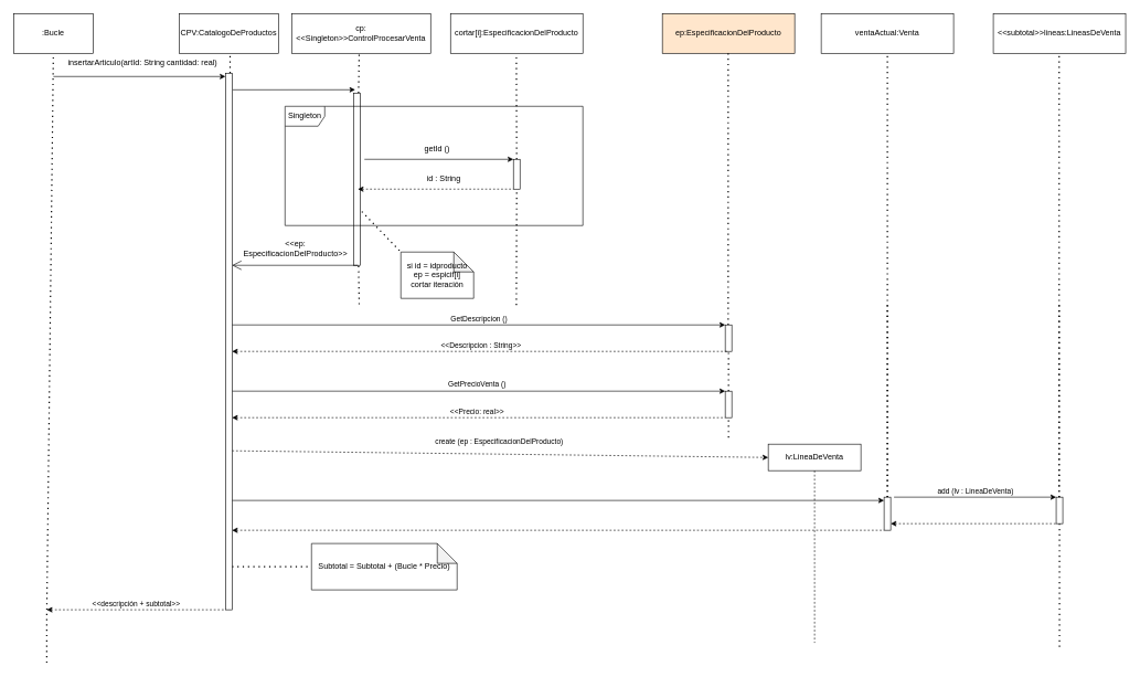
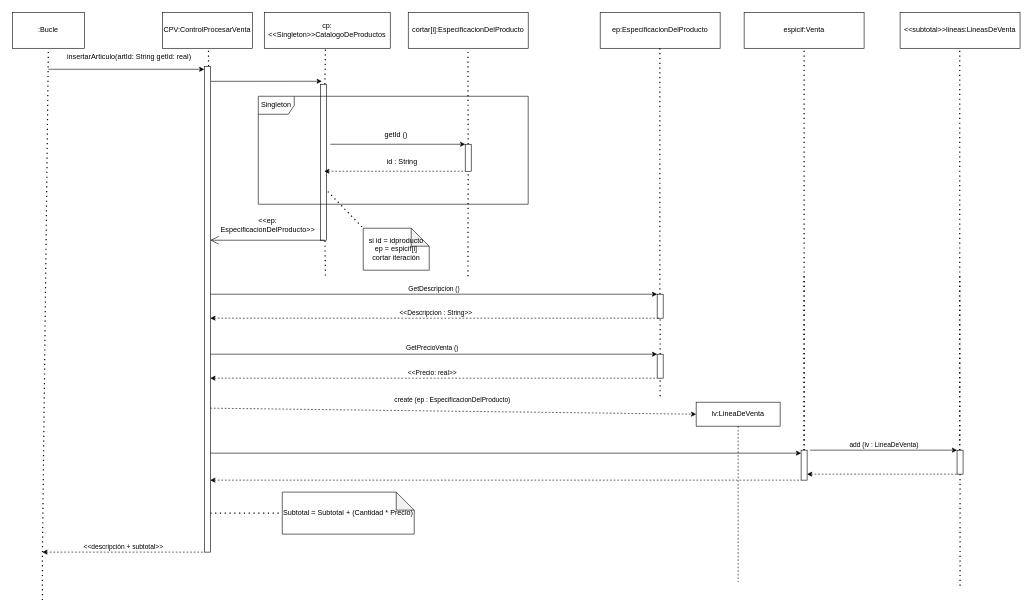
  <mxCell id="0" />
  <mxCell id="1" parent="0" />
  <mxCell id="2" value=":Bucle" style="rounded=0;whiteSpace=wrap;html=1;" vertex="1" parent="1"><mxGeometry x="20" y="20" width="120" height="60" as="geometry" /></mxCell>
- <mxCell id="3" value="CPV:CatalogoDeProductos" style="rounded=0;whiteSpace=wrap;html=1;" vertex="1" parent="1"><mxGeometry x="270" y="20" width="150" height="60" as="geometry" /></mxCell>
- <mxCell id="4" value="cp:&amp;lt;&amp;lt;Singleton&amp;gt;&amp;gt;ControlProcesarVenta" style="rounded=0;whiteSpace=wrap;html=1;" vertex="1" parent="1"><mxGeometry x="440" y="20" width="210" height="60" as="geometry" /></mxCell>
+ <mxCell id="3" value="CPV:ControlProcesarVenta" style="rounded=0;whiteSpace=wrap;html=1;" vertex="1" parent="1"><mxGeometry x="270" y="20" width="150" height="60" as="geometry" /></mxCell>
+ <mxCell id="4" value="cp:&amp;lt;&amp;lt;Singleton&amp;gt;&amp;gt;CatalogoDeProductos" style="rounded=0;whiteSpace=wrap;html=1;" vertex="1" parent="1"><mxGeometry x="440" y="20" width="210" height="60" as="geometry" /></mxCell>
  <mxCell id="5" value="cortar[i]:EspecificacionDelProducto" style="rounded=0;whiteSpace=wrap;html=1;" vertex="1" parent="1"><mxGeometry x="680" y="20" width="200" height="60" as="geometry" /></mxCell>
  <mxCell id="6" value="" style="endArrow=none;dashed=1;html=1;dashPattern=1 3;strokeWidth=2;rounded=0;entryX=0.5;entryY=1;entryDx=0;entryDy=0;" edge="1" parent="1" target="2"><mxGeometry width="50" height="50" relative="1" as="geometry"><mxPoint x="70" y="1000" as="sourcePoint" /><mxPoint x="256" y="70" as="targetPoint" /><Array as="points"><mxPoint x="70" y="930" /></Array></mxGeometry></mxCell>
  <mxCell id="7" value="" style="endArrow=none;dashed=1;html=1;dashPattern=1 3;strokeWidth=2;rounded=0;entryX=0.5;entryY=1;entryDx=0;entryDy=0;" edge="1" parent="1" source="20"><mxGeometry width="50" height="50" relative="1" as="geometry"><mxPoint x="779.5" y="460" as="sourcePoint" /><mxPoint x="779.5" y="80" as="targetPoint" /></mxGeometry></mxCell>
  <mxCell id="8" value="" style="endArrow=none;dashed=1;html=1;dashPattern=1 3;strokeWidth=2;rounded=0;entryX=0.5;entryY=1;entryDx=0;entryDy=0;" edge="1" parent="1" source="49"><mxGeometry width="50" height="50" relative="1" as="geometry"><mxPoint x="347" y="725.882" as="sourcePoint" /><mxPoint x="347" y="80" as="targetPoint" /></mxGeometry></mxCell>
  <mxCell id="9" value="" style="endArrow=none;dashed=1;html=1;dashPattern=1 3;strokeWidth=2;rounded=0;" edge="1" parent="1" source="11"><mxGeometry width="50" height="50" relative="1" as="geometry"><mxPoint x="542" y="459" as="sourcePoint" /><mxPoint x="542" y="80" as="targetPoint" /></mxGeometry></mxCell>
  <mxCell id="10" value="" style="endArrow=none;dashed=1;html=1;dashPattern=1 3;strokeWidth=2;rounded=0;" edge="1" parent="1" target="11"><mxGeometry width="50" height="50" relative="1" as="geometry"><mxPoint x="542" y="459" as="sourcePoint" /><mxPoint x="542" y="80" as="targetPoint" /></mxGeometry></mxCell>
  <mxCell id="11" value="" style="rounded=0;whiteSpace=wrap;html=1;fillColor=default;" vertex="1" parent="1"><mxGeometry x="534" y="140" width="10" height="260" as="geometry" /></mxCell>
  <mxCell id="12" value="" style="endArrow=classic;html=1;rounded=0;exitX=1.1;exitY=0.076;exitDx=0;exitDy=0;exitPerimeter=0;" edge="1" parent="1"><mxGeometry width="50" height="50" relative="1" as="geometry"><mxPoint x="351" y="135.08" as="sourcePoint" /><mxPoint x="536" y="135" as="targetPoint" /></mxGeometry></mxCell>
- <mxCell id="13" value="e&lt;span style=&quot;background-color: initial;&quot;&gt;p:EspecificacionDelProducto&lt;/span&gt;" style="rounded=0;whiteSpace=wrap;html=1;fillColor=#ffe6cc;" vertex="1" parent="1"><mxGeometry x="1000" y="20" width="200" height="60" as="geometry" /></mxCell>
+ <mxCell id="13" value="e&lt;span style=&quot;background-color: initial;&quot;&gt;p:EspecificacionDelProducto&lt;/span&gt;" style="rounded=0;whiteSpace=wrap;html=1;" vertex="1" parent="1"><mxGeometry x="1000" y="20" width="200" height="60" as="geometry" /></mxCell>
  <mxCell id="14" value="" style="endArrow=none;dashed=1;html=1;dashPattern=1 3;strokeWidth=2;rounded=0;entryX=0.5;entryY=1;entryDx=0;entryDy=0;" edge="1" parent="1" source="38"><mxGeometry width="50" height="50" relative="1" as="geometry"><mxPoint x="1100" y="570" as="sourcePoint" /><mxPoint x="1099.5" y="80" as="targetPoint" /></mxGeometry></mxCell>
- <mxCell id="15" value="ventaActual:Venta" style="rounded=0;whiteSpace=wrap;html=1;" vertex="1" parent="1"><mxGeometry x="1240" y="20" width="200" height="60" as="geometry" /></mxCell>
+ <mxCell id="15" value="espicif:Venta" style="rounded=0;whiteSpace=wrap;html=1;" vertex="1" parent="1"><mxGeometry x="1240" y="20" width="200" height="60" as="geometry" /></mxCell>
  <mxCell id="16" value="" style="endArrow=none;dashed=1;html=1;dashPattern=1 3;strokeWidth=2;rounded=0;entryX=0.5;entryY=1;entryDx=0;entryDy=0;" edge="1" parent="1" source="47"><mxGeometry width="50" height="50" relative="1" as="geometry"><mxPoint x="1340" y="460" as="sourcePoint" /><mxPoint x="1340" y="80" as="targetPoint" /></mxGeometry></mxCell>
  <mxCell id="17" value="&amp;lt;&amp;lt;subtotal&amp;gt;&amp;gt;lineas:LineasDeVenta" style="rounded=0;whiteSpace=wrap;html=1;" vertex="1" parent="1"><mxGeometry x="1500" y="20" width="200" height="60" as="geometry" /></mxCell>
  <mxCell id="18" value="" style="endArrow=none;dashed=1;html=1;dashPattern=1 3;strokeWidth=2;rounded=0;entryX=0.5;entryY=1;entryDx=0;entryDy=0;" edge="1" parent="1" source="35"><mxGeometry width="50" height="50" relative="1" as="geometry"><mxPoint x="1599.5" y="460" as="sourcePoint" /><mxPoint x="1599.5" y="80" as="targetPoint" /></mxGeometry></mxCell>
  <mxCell id="19" value="" style="endArrow=none;dashed=1;html=1;dashPattern=1 3;strokeWidth=2;rounded=0;entryX=0.5;entryY=1;entryDx=0;entryDy=0;" edge="1" parent="1" target="20"><mxGeometry width="50" height="50" relative="1" as="geometry"><mxPoint x="779.5" y="460" as="sourcePoint" /><mxPoint x="779.5" y="80" as="targetPoint" /></mxGeometry></mxCell>
  <mxCell id="20" value="" style="rounded=0;whiteSpace=wrap;html=1;" vertex="1" parent="1"><mxGeometry x="775" y="240" width="10" height="45" as="geometry" /></mxCell>
  <mxCell id="21" value="" style="endArrow=classic;html=1;rounded=0;entryX=0;entryY=0;entryDx=0;entryDy=0;" edge="1" parent="1" target="20"><mxGeometry width="50" height="50" relative="1" as="geometry"><mxPoint x="550" y="240" as="sourcePoint" /><mxPoint x="780" y="240" as="targetPoint" /></mxGeometry></mxCell>
  <mxCell id="22" value="getId ()" style="text;html=1;align=center;verticalAlign=middle;whiteSpace=wrap;rounded=0;" vertex="1" parent="1"><mxGeometry x="630" y="210" width="60" height="30" as="geometry" /></mxCell>
  <mxCell id="23" value="" style="endArrow=none;dashed=1;html=1;rounded=0;startArrow=classic;startFill=1;" edge="1" parent="1"><mxGeometry width="50" height="50" relative="1" as="geometry"><mxPoint x="540" y="285" as="sourcePoint" /><mxPoint x="775" y="285" as="targetPoint" /><Array as="points" /></mxGeometry></mxCell>
  <mxCell id="24" value="id : String" style="text;html=1;align=center;verticalAlign=middle;whiteSpace=wrap;rounded=0;" vertex="1" parent="1"><mxGeometry x="620" y="255" width="100" height="30" as="geometry" /></mxCell>
  <mxCell id="25" value="" style="endArrow=open;endFill=1;endSize=12;html=1;rounded=0;entryX=1;entryY=0.75;entryDx=0;entryDy=0;" edge="1" parent="1"><mxGeometry width="160" relative="1" as="geometry"><mxPoint x="540" y="400" as="sourcePoint" /><mxPoint x="350" y="400" as="targetPoint" /></mxGeometry></mxCell>
  <mxCell id="26" value="Singleton" style="shape=umlFrame;whiteSpace=wrap;html=1;pointerEvents=0;" vertex="1" parent="1"><mxGeometry x="430" y="160" width="450" height="180" as="geometry" /></mxCell>
  <mxCell id="27" value="&amp;lt;&amp;lt;ep: EspecificacionDelProducto&amp;gt;&amp;gt;" style="text;html=1;align=center;verticalAlign=middle;whiteSpace=wrap;rounded=0;" vertex="1" parent="1"><mxGeometry x="358" y="360" width="176" height="30" as="geometry" /></mxCell>
  <mxCell id="28" value="si id = idproducto&lt;div&gt;ep = espicif[i]&lt;/div&gt;&lt;div&gt;cortar iteración&lt;/div&gt;" style="shape=note;whiteSpace=wrap;html=1;backgroundOutline=1;darkOpacity=0.05;" vertex="1" parent="1"><mxGeometry x="605" y="380" width="110" height="70" as="geometry" /></mxCell>
  <mxCell id="29" value="" style="endArrow=none;dashed=1;html=1;dashPattern=1 3;strokeWidth=2;rounded=0;entryX=0.5;entryY=1;entryDx=0;entryDy=0;" edge="1" parent="1" target="49"><mxGeometry width="50" height="50" relative="1" as="geometry"><mxPoint x="345" y="920" as="sourcePoint" /><mxPoint x="347" y="80" as="targetPoint" /></mxGeometry></mxCell>
  <mxCell id="30" value="" style="endArrow=none;dashed=1;html=1;dashPattern=1 3;strokeWidth=2;rounded=0;exitX=1.2;exitY=0.688;exitDx=0;exitDy=0;exitPerimeter=0;entryX=0;entryY=0;entryDx=0;entryDy=0;entryPerimeter=0;" edge="1" parent="1" source="11" target="28"><mxGeometry width="50" height="50" relative="1" as="geometry"><mxPoint x="580" y="520" as="sourcePoint" /><mxPoint x="630" y="470" as="targetPoint" /></mxGeometry></mxCell>
  <mxCell id="31" value="create (ep : EspecificacionDelProducto)&amp;nbsp;" style="endArrow=classic;dashed=1;html=1;rounded=0;labelPosition=center;verticalLabelPosition=top;align=center;verticalAlign=bottom;startArrow=none;startFill=0;endFill=1;entryX=0;entryY=0.067;entryDx=0;entryDy=0;entryPerimeter=0;" edge="1" parent="1" target="33"><mxGeometry y="10" width="50" height="50" relative="1" as="geometry"><mxPoint x="350" y="680" as="sourcePoint" /><mxPoint x="1150" y="680" as="targetPoint" /><mxPoint as="offset" /></mxGeometry></mxCell>
  <mxCell id="32" value="" style="endArrow=classic;html=1;rounded=0;entryX=0;entryY=0;entryDx=0;entryDy=5;entryPerimeter=0;" edge="1" parent="1" source="49" target="47"><mxGeometry width="50" height="50" relative="1" as="geometry"><mxPoint x="350" y="800" as="sourcePoint" /><mxPoint x="1342.353" y="790" as="targetPoint" /></mxGeometry></mxCell>
  <mxCell id="33" value="lv:LineaDeVenta" style="shape=umlLifeline;perimeter=lifelinePerimeter;whiteSpace=wrap;html=1;container=1;dropTarget=0;collapsible=0;recursiveResize=0;outlineConnect=0;portConstraint=eastwest;newEdgeStyle={&quot;curved&quot;:0,&quot;rounded&quot;:0};" vertex="1" parent="1"><mxGeometry x="1160" y="670" width="140" height="300" as="geometry" /></mxCell>
  <mxCell id="34" value="" style="endArrow=none;dashed=1;html=1;rounded=0;startArrow=classic;startFill=1;" edge="1" parent="1" source="49"><mxGeometry width="50" height="50" relative="1" as="geometry"><mxPoint x="350" y="800" as="sourcePoint" /><mxPoint x="1335" y="800" as="targetPoint" /></mxGeometry></mxCell>
  <mxCell id="35" value="" style="html=1;points=[[0,0,0,0,5],[0,1,0,0,-5],[1,0,0,0,5],[1,1,0,0,-5]];perimeter=orthogonalPerimeter;outlineConnect=0;targetShapes=umlLifeline;portConstraint=eastwest;newEdgeStyle={&quot;curved&quot;:0,&quot;rounded&quot;:0};" vertex="1" parent="1"><mxGeometry x="1595" y="750" width="10" height="40" as="geometry" /></mxCell>
  <mxCell id="36" value="" style="endArrow=none;dashed=1;html=1;dashPattern=1 3;strokeWidth=2;rounded=0;entryX=0.5;entryY=1;entryDx=0;entryDy=0;" edge="1" parent="1" source="37" target="38"><mxGeometry width="50" height="50" relative="1" as="geometry"><mxPoint x="1100" y="720" as="sourcePoint" /><mxPoint x="1099.5" y="80" as="targetPoint" /></mxGeometry></mxCell>
  <mxCell id="37" value="" style="html=1;points=[[0,0,0,0,5],[0,1,0,0,-5],[1,0,0,0,5],[1,1,0,0,-5]];perimeter=orthogonalPerimeter;outlineConnect=0;targetShapes=umlLifeline;portConstraint=eastwest;newEdgeStyle={&quot;curved&quot;:0,&quot;rounded&quot;:0};" vertex="1" parent="1"><mxGeometry x="1095" y="590" width="10" height="40" as="geometry" /></mxCell>
  <mxCell id="38" value="" style="html=1;points=[[0,0,0,0,5],[0,1,0,0,-5],[1,0,0,0,5],[1,1,0,0,-5]];perimeter=orthogonalPerimeter;outlineConnect=0;targetShapes=umlLifeline;portConstraint=eastwest;newEdgeStyle={&quot;curved&quot;:0,&quot;rounded&quot;:0};" vertex="1" parent="1"><mxGeometry x="1095" y="490" width="10" height="40" as="geometry" /></mxCell>
  <mxCell id="39" value="" style="endArrow=none;dashed=1;html=1;dashPattern=1 3;strokeWidth=2;rounded=0;entryX=0.5;entryY=1;entryDx=0;entryDy=0;" edge="1" parent="1" target="37"><mxGeometry width="50" height="50" relative="1" as="geometry"><mxPoint x="1100" y="660" as="sourcePoint" /><mxPoint x="1100" y="565" as="targetPoint" /></mxGeometry></mxCell>
  <mxCell id="40" value="" style="endArrow=none;dashed=1;html=1;dashPattern=1 3;strokeWidth=2;rounded=0;" edge="1" parent="1" source="49"><mxGeometry width="50" height="50" relative="1" as="geometry"><mxPoint x="410" y="900" as="sourcePoint" /><mxPoint x="470" y="855" as="targetPoint" /></mxGeometry></mxCell>
  <mxCell id="41" value="GetPrecioVenta ()" style="endArrow=classic;html=1;rounded=0;" edge="1" parent="1" source="49"><mxGeometry x="-0.007" y="10" width="50" height="50" relative="1" as="geometry"><mxPoint x="1005" y="590" as="sourcePoint" /><mxPoint x="1095" y="590" as="targetPoint" /><mxPoint as="offset" /></mxGeometry></mxCell>
  <mxCell id="42" value="" style="endArrow=none;dashed=1;html=1;rounded=0;startArrow=classic;startFill=1;" edge="1" parent="1" source="47" target="35"><mxGeometry width="50" height="50" relative="1" as="geometry"><mxPoint x="1485" y="819.05" as="sourcePoint" /><mxPoint x="1595" y="819.05" as="targetPoint" /><Array as="points"><mxPoint x="1480" y="790" /></Array></mxGeometry></mxCell>
  <mxCell id="43" value="&amp;lt;&amp;lt;Precio: real&amp;gt;&amp;gt;" style="endArrow=none;dashed=1;html=1;rounded=0;labelPosition=center;verticalLabelPosition=top;align=center;verticalAlign=bottom;startArrow=classic;startFill=1;" edge="1" parent="1" source="49"><mxGeometry x="-0.007" width="50" height="50" relative="1" as="geometry"><mxPoint x="995" y="630" as="sourcePoint" /><mxPoint x="1095" y="630" as="targetPoint" /><mxPoint as="offset" /></mxGeometry></mxCell>
- <mxCell id="44" value="Subtotal = Subtotal + (Bucle * Precio)" style="shape=note;whiteSpace=wrap;html=1;backgroundOutline=1;darkOpacity=0.05;" vertex="1" parent="1"><mxGeometry x="470" y="820" width="220" height="70" as="geometry" /></mxCell>
+ <mxCell id="44" value="Subtotal = Subtotal + (Cantidad * Precio)" style="shape=note;whiteSpace=wrap;html=1;backgroundOutline=1;darkOpacity=0.05;" vertex="1" parent="1"><mxGeometry x="470" y="820" width="220" height="70" as="geometry" /></mxCell>
  <mxCell id="45" value="GetDescripcion ()" style="endArrow=classic;html=1;rounded=0;labelPosition=center;verticalLabelPosition=top;align=center;verticalAlign=bottom;" edge="1" parent="1" target="38"><mxGeometry width="50" height="50" relative="1" as="geometry"><mxPoint x="350" y="490" as="sourcePoint" /><mxPoint x="1090" y="490" as="targetPoint" /><mxPoint as="offset" /></mxGeometry></mxCell>
  <mxCell id="46" value="" style="endArrow=none;dashed=1;html=1;dashPattern=1 3;strokeWidth=2;rounded=0;entryX=0.5;entryY=1;entryDx=0;entryDy=0;" edge="1" parent="1" target="47"><mxGeometry width="50" height="50" relative="1" as="geometry"><mxPoint x="1340" y="460" as="sourcePoint" /><mxPoint x="1340" y="80" as="targetPoint" /></mxGeometry></mxCell>
  <mxCell id="47" value="" style="html=1;points=[[0,0,0,0,5],[0,1,0,0,-5],[1,0,0,0,5],[1,1,0,0,-5]];perimeter=orthogonalPerimeter;outlineConnect=0;targetShapes=umlLifeline;portConstraint=eastwest;newEdgeStyle={&quot;curved&quot;:0,&quot;rounded&quot;:0};" vertex="1" parent="1"><mxGeometry x="1335" y="750" width="10" height="50" as="geometry" /></mxCell>
  <mxCell id="48" value="&amp;lt;&amp;lt;descripción + subtotal&amp;gt;&amp;gt;" style="endArrow=none;dashed=1;html=1;rounded=0;labelPosition=center;verticalLabelPosition=top;align=center;verticalAlign=bottom;startArrow=classic;startFill=1;" edge="1" parent="1"><mxGeometry width="50" height="50" relative="1" as="geometry"><mxPoint x="70" y="920" as="sourcePoint" /><mxPoint x="340" y="920" as="targetPoint" /></mxGeometry></mxCell>
  <mxCell id="49" value="" style="html=1;points=[[0,0,0,0,5],[0,1,0,0,-5],[1,0,0,0,5],[1,1,0,0,-5]];perimeter=orthogonalPerimeter;outlineConnect=0;targetShapes=umlLifeline;portConstraint=eastwest;newEdgeStyle={&quot;curved&quot;:0,&quot;rounded&quot;:0};" vertex="1" parent="1"><mxGeometry x="340" y="110" width="10" height="810" as="geometry" /></mxCell>
  <mxCell id="50" value="" style="endArrow=none;dashed=1;html=1;dashPattern=1 3;strokeWidth=2;rounded=0;" edge="1" parent="1" source="35"><mxGeometry width="50" height="50" relative="1" as="geometry"><mxPoint x="1599.5" y="460" as="sourcePoint" /><mxPoint x="1600" y="980" as="targetPoint" /></mxGeometry></mxCell>
  <mxCell id="51" value="" style="endArrow=none;dashed=1;html=1;rounded=0;labelPosition=center;verticalLabelPosition=top;align=center;verticalAlign=bottom;startArrow=classic;startFill=1;entryX=0.5;entryY=1;entryDx=0;entryDy=0;entryPerimeter=0;" edge="1" parent="1" source="49" target="38"><mxGeometry width="50" height="50" relative="1" as="geometry"><mxPoint x="358" y="520" as="sourcePoint" /><mxPoint x="1090" y="530" as="targetPoint" /></mxGeometry></mxCell>
  <mxCell id="52" value="&amp;lt;&amp;lt;Descripcion : String&amp;gt;&amp;gt;" style="edgeLabel;html=1;align=center;verticalAlign=middle;resizable=0;points=[];" connectable="0" vertex="1" parent="51"><mxGeometry x="-0.044" y="-3" relative="1" as="geometry"><mxPoint x="16" y="-13" as="offset" /></mxGeometry></mxCell>
  <mxCell id="53" value="" style="endArrow=none;dashed=1;html=1;dashPattern=1 3;strokeWidth=2;rounded=0;" edge="1" parent="1" target="35"><mxGeometry width="50" height="50" relative="1" as="geometry"><mxPoint x="1599.5" y="460" as="sourcePoint" /><mxPoint x="1600" y="980" as="targetPoint" /></mxGeometry></mxCell>
  <mxCell id="54" value="add (lv : LineaDeVenta)" style="endArrow=classic;html=1;rounded=0;labelPosition=center;verticalLabelPosition=top;align=center;verticalAlign=bottom;" edge="1" parent="1" target="35"><mxGeometry width="50" height="50" relative="1" as="geometry"><mxPoint x="1350" y="750" as="sourcePoint" /><mxPoint x="1579" y="750" as="targetPoint" /></mxGeometry></mxCell>
- <mxCell id="55" value="insertarArticulo(artId: String cantidad: real)" style="text;html=1;align=center;verticalAlign=middle;whiteSpace=wrap;rounded=0;" vertex="1" parent="1"><mxGeometry x="80" y="80" width="270" height="30" as="geometry" /></mxCell>
+ <mxCell id="55" value="insertarArticulo(artId: String getId: real)" style="text;html=1;align=center;verticalAlign=middle;whiteSpace=wrap;rounded=0;" vertex="1" parent="1"><mxGeometry x="80" y="80" width="270" height="30" as="geometry" /></mxCell>
  <mxCell id="56" value="" style="endArrow=classic;html=1;rounded=0;entryX=0;entryY=0;entryDx=0;entryDy=5;entryPerimeter=0;" edge="1" parent="1" target="49"><mxGeometry width="50" height="50" relative="1" as="geometry"><mxPoint x="80" y="115" as="sourcePoint" /><mxPoint x="170" y="120" as="targetPoint" /></mxGeometry></mxCell>
